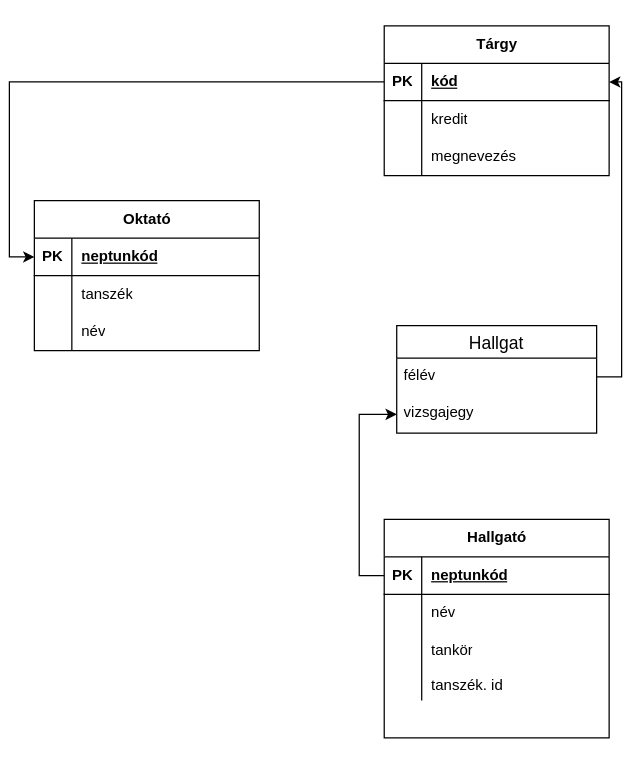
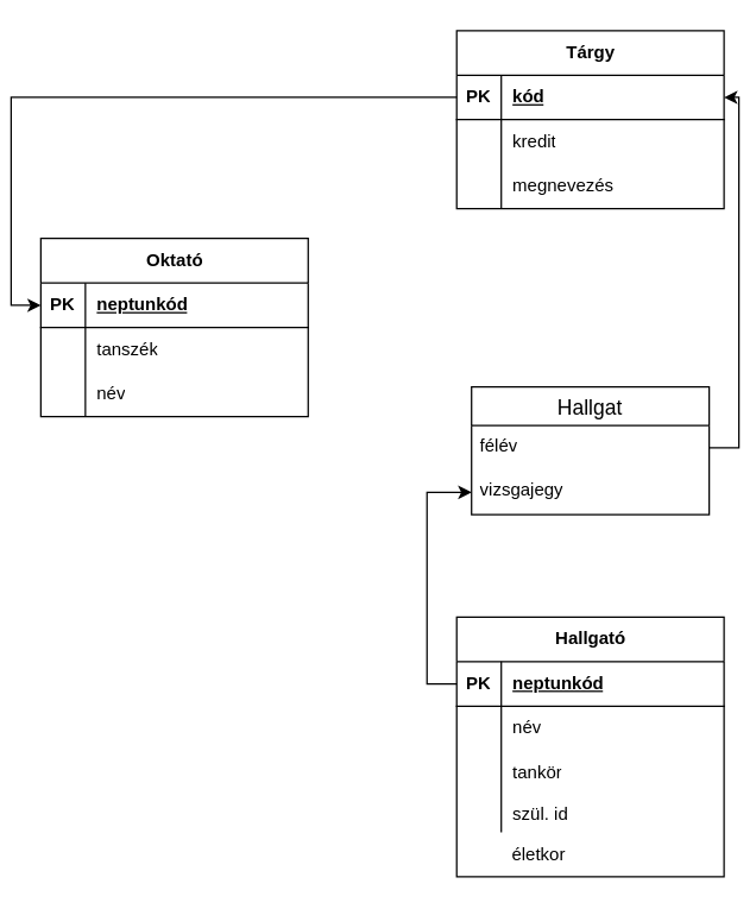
  <mxCell id="0" />
  <mxCell id="1" parent="0" />
  <mxCell id="2" value="Oktató" style="shape=table;startSize=30;container=1;collapsible=1;childLayout=tableLayout;fixedRows=1;rowLines=0;fontStyle=1;align=center;resizeLast=1;html=1;" vertex="1" parent="1"><mxGeometry x="20" y="160" width="180" height="120" as="geometry" /></mxCell>
  <mxCell id="3" value="" style="shape=tableRow;horizontal=0;startSize=0;swimlaneHead=0;swimlaneBody=0;fillColor=none;collapsible=0;dropTarget=0;points=[[0,0.5],[1,0.5]];portConstraint=eastwest;top=0;left=0;right=0;bottom=1;" vertex="1" parent="2"><mxGeometry y="30" width="180" height="30" as="geometry" /></mxCell>
  <mxCell id="4" value="PK" style="shape=partialRectangle;connectable=0;fillColor=none;top=0;left=0;bottom=0;right=0;fontStyle=1;overflow=hidden;whiteSpace=wrap;html=1;" vertex="1" parent="3"><mxGeometry width="30" height="30" as="geometry"><mxRectangle width="30" height="30" as="alternateBounds" /></mxGeometry></mxCell>
  <mxCell id="5" value="neptunkód" style="shape=partialRectangle;connectable=0;fillColor=none;top=0;left=0;bottom=0;right=0;align=left;spacingLeft=6;fontStyle=5;overflow=hidden;whiteSpace=wrap;html=1;" vertex="1" parent="3"><mxGeometry x="30" width="150" height="30" as="geometry"><mxRectangle width="150" height="30" as="alternateBounds" /></mxGeometry></mxCell>
  <mxCell id="6" value="" style="shape=tableRow;horizontal=0;startSize=0;swimlaneHead=0;swimlaneBody=0;fillColor=none;collapsible=0;dropTarget=0;points=[[0,0.5],[1,0.5]];portConstraint=eastwest;top=0;left=0;right=0;bottom=0;" vertex="1" parent="2"><mxGeometry y="60" width="180" height="30" as="geometry" /></mxCell>
  <mxCell id="7" value="" style="shape=partialRectangle;connectable=0;fillColor=none;top=0;left=0;bottom=0;right=0;editable=1;overflow=hidden;whiteSpace=wrap;html=1;" vertex="1" parent="6"><mxGeometry width="30" height="30" as="geometry"><mxRectangle width="30" height="30" as="alternateBounds" /></mxGeometry></mxCell>
  <mxCell id="8" value="tanszék" style="shape=partialRectangle;connectable=0;fillColor=none;top=0;left=0;bottom=0;right=0;align=left;spacingLeft=6;overflow=hidden;whiteSpace=wrap;html=1;" vertex="1" parent="6"><mxGeometry x="30" width="150" height="30" as="geometry"><mxRectangle width="150" height="30" as="alternateBounds" /></mxGeometry></mxCell>
  <mxCell id="9" value="" style="shape=tableRow;horizontal=0;startSize=0;swimlaneHead=0;swimlaneBody=0;fillColor=none;collapsible=0;dropTarget=0;points=[[0,0.5],[1,0.5]];portConstraint=eastwest;top=0;left=0;right=0;bottom=0;" vertex="1" parent="2"><mxGeometry y="90" width="180" height="30" as="geometry" /></mxCell>
  <mxCell id="10" value="" style="shape=partialRectangle;connectable=0;fillColor=none;top=0;left=0;bottom=0;right=0;editable=1;overflow=hidden;whiteSpace=wrap;html=1;" vertex="1" parent="9"><mxGeometry width="30" height="30" as="geometry"><mxRectangle width="30" height="30" as="alternateBounds" /></mxGeometry></mxCell>
  <mxCell id="11" value="név" style="shape=partialRectangle;connectable=0;fillColor=none;top=0;left=0;bottom=0;right=0;align=left;spacingLeft=6;overflow=hidden;whiteSpace=wrap;html=1;" vertex="1" parent="9"><mxGeometry x="30" width="150" height="30" as="geometry"><mxRectangle width="150" height="30" as="alternateBounds" /></mxGeometry></mxCell>
  <mxCell id="12" value="Tárgy" style="shape=table;startSize=30;container=1;collapsible=1;childLayout=tableLayout;fixedRows=1;rowLines=0;fontStyle=1;align=center;resizeLast=1;html=1;" vertex="1" parent="1"><mxGeometry x="300" y="20" width="180" height="120" as="geometry" /></mxCell>
  <mxCell id="13" value="" style="shape=tableRow;horizontal=0;startSize=0;swimlaneHead=0;swimlaneBody=0;fillColor=none;collapsible=0;dropTarget=0;points=[[0,0.5],[1,0.5]];portConstraint=eastwest;top=0;left=0;right=0;bottom=1;" vertex="1" parent="12"><mxGeometry y="30" width="180" height="30" as="geometry" /></mxCell>
  <mxCell id="14" value="PK" style="shape=partialRectangle;connectable=0;fillColor=none;top=0;left=0;bottom=0;right=0;fontStyle=1;overflow=hidden;whiteSpace=wrap;html=1;" vertex="1" parent="13"><mxGeometry width="30" height="30" as="geometry"><mxRectangle width="30" height="30" as="alternateBounds" /></mxGeometry></mxCell>
  <mxCell id="15" value="kód" style="shape=partialRectangle;connectable=0;fillColor=none;top=0;left=0;bottom=0;right=0;align=left;spacingLeft=6;fontStyle=5;overflow=hidden;whiteSpace=wrap;html=1;" vertex="1" parent="13"><mxGeometry x="30" width="150" height="30" as="geometry"><mxRectangle width="150" height="30" as="alternateBounds" /></mxGeometry></mxCell>
  <mxCell id="16" value="" style="shape=tableRow;horizontal=0;startSize=0;swimlaneHead=0;swimlaneBody=0;fillColor=none;collapsible=0;dropTarget=0;points=[[0,0.5],[1,0.5]];portConstraint=eastwest;top=0;left=0;right=0;bottom=0;" vertex="1" parent="12"><mxGeometry y="60" width="180" height="30" as="geometry" /></mxCell>
  <mxCell id="17" value="" style="shape=partialRectangle;connectable=0;fillColor=none;top=0;left=0;bottom=0;right=0;editable=1;overflow=hidden;whiteSpace=wrap;html=1;" vertex="1" parent="16"><mxGeometry width="30" height="30" as="geometry"><mxRectangle width="30" height="30" as="alternateBounds" /></mxGeometry></mxCell>
  <mxCell id="18" value="kredit" style="shape=partialRectangle;connectable=0;fillColor=none;top=0;left=0;bottom=0;right=0;align=left;spacingLeft=6;overflow=hidden;whiteSpace=wrap;html=1;" vertex="1" parent="16"><mxGeometry x="30" width="150" height="30" as="geometry"><mxRectangle width="150" height="30" as="alternateBounds" /></mxGeometry></mxCell>
  <mxCell id="19" value="" style="shape=tableRow;horizontal=0;startSize=0;swimlaneHead=0;swimlaneBody=0;fillColor=none;collapsible=0;dropTarget=0;points=[[0,0.5],[1,0.5]];portConstraint=eastwest;top=0;left=0;right=0;bottom=0;" vertex="1" parent="12"><mxGeometry y="90" width="180" height="30" as="geometry" /></mxCell>
  <mxCell id="20" value="" style="shape=partialRectangle;connectable=0;fillColor=none;top=0;left=0;bottom=0;right=0;editable=1;overflow=hidden;whiteSpace=wrap;html=1;" vertex="1" parent="19"><mxGeometry width="30" height="30" as="geometry"><mxRectangle width="30" height="30" as="alternateBounds" /></mxGeometry></mxCell>
  <mxCell id="21" value="megnevezés" style="shape=partialRectangle;connectable=0;fillColor=none;top=0;left=0;bottom=0;right=0;align=left;spacingLeft=6;overflow=hidden;whiteSpace=wrap;html=1;" vertex="1" parent="19"><mxGeometry x="30" width="150" height="30" as="geometry"><mxRectangle width="150" height="30" as="alternateBounds" /></mxGeometry></mxCell>
  <mxCell id="22" value="Hallgat" style="swimlane;fontStyle=0;childLayout=stackLayout;horizontal=1;startSize=26;horizontalStack=0;resizeParent=1;resizeParentMax=0;resizeLast=0;collapsible=1;marginBottom=0;align=center;fontSize=14;" vertex="1" parent="1"><mxGeometry x="310" y="260" width="160" height="86" as="geometry" /></mxCell>
  <mxCell id="23" value="félév" style="text;strokeColor=none;fillColor=none;spacingLeft=4;spacingRight=4;overflow=hidden;rotatable=0;points=[[0,0.5],[1,0.5]];portConstraint=eastwest;fontSize=12;whiteSpace=wrap;html=1;" vertex="1" parent="22"><mxGeometry y="26" width="160" height="30" as="geometry" /></mxCell>
  <mxCell id="24" value="vizsgajegy" style="text;strokeColor=none;fillColor=none;spacingLeft=4;spacingRight=4;overflow=hidden;rotatable=0;points=[[0,0.5],[1,0.5]];portConstraint=eastwest;fontSize=12;whiteSpace=wrap;html=1;" vertex="1" parent="22"><mxGeometry y="56" width="160" height="30" as="geometry" /></mxCell>
  <mxCell id="25" value="Hallgató" style="shape=table;startSize=30;container=1;collapsible=1;childLayout=tableLayout;fixedRows=1;rowLines=0;fontStyle=1;align=center;resizeLast=1;html=1;" vertex="1" parent="1"><mxGeometry x="300" y="415" width="180" height="175" as="geometry" /></mxCell>
  <mxCell id="26" value="" style="shape=tableRow;horizontal=0;startSize=0;swimlaneHead=0;swimlaneBody=0;fillColor=none;collapsible=0;dropTarget=0;points=[[0,0.5],[1,0.5]];portConstraint=eastwest;top=0;left=0;right=0;bottom=1;" vertex="1" parent="25"><mxGeometry y="30" width="180" height="30" as="geometry" /></mxCell>
  <mxCell id="27" value="PK" style="shape=partialRectangle;connectable=0;fillColor=none;top=0;left=0;bottom=0;right=0;fontStyle=1;overflow=hidden;whiteSpace=wrap;html=1;" vertex="1" parent="26"><mxGeometry width="30" height="30" as="geometry"><mxRectangle width="30" height="30" as="alternateBounds" /></mxGeometry></mxCell>
  <mxCell id="28" value="neptunkód" style="shape=partialRectangle;connectable=0;fillColor=none;top=0;left=0;bottom=0;right=0;align=left;spacingLeft=6;fontStyle=5;overflow=hidden;whiteSpace=wrap;html=1;" vertex="1" parent="26"><mxGeometry x="30" width="150" height="30" as="geometry"><mxRectangle width="150" height="30" as="alternateBounds" /></mxGeometry></mxCell>
  <mxCell id="29" value="" style="shape=tableRow;horizontal=0;startSize=0;swimlaneHead=0;swimlaneBody=0;fillColor=none;collapsible=0;dropTarget=0;points=[[0,0.5],[1,0.5]];portConstraint=eastwest;top=0;left=0;right=0;bottom=0;" vertex="1" parent="25"><mxGeometry y="60" width="180" height="30" as="geometry" /></mxCell>
  <mxCell id="30" value="" style="shape=partialRectangle;connectable=0;fillColor=none;top=0;left=0;bottom=0;right=0;editable=1;overflow=hidden;whiteSpace=wrap;html=1;" vertex="1" parent="29"><mxGeometry width="30" height="30" as="geometry"><mxRectangle width="30" height="30" as="alternateBounds" /></mxGeometry></mxCell>
  <mxCell id="31" value="név" style="shape=partialRectangle;connectable=0;fillColor=none;top=0;left=0;bottom=0;right=0;align=left;spacingLeft=6;overflow=hidden;whiteSpace=wrap;html=1;" vertex="1" parent="29"><mxGeometry x="30" width="150" height="30" as="geometry"><mxRectangle width="150" height="30" as="alternateBounds" /></mxGeometry></mxCell>
  <mxCell id="32" value="" style="shape=tableRow;horizontal=0;startSize=0;swimlaneHead=0;swimlaneBody=0;fillColor=none;collapsible=0;dropTarget=0;points=[[0,0.5],[1,0.5]];portConstraint=eastwest;top=0;left=0;right=0;bottom=0;" vertex="1" parent="25"><mxGeometry y="90" width="180" height="30" as="geometry" /></mxCell>
  <mxCell id="33" value="" style="shape=partialRectangle;connectable=0;fillColor=none;top=0;left=0;bottom=0;right=0;editable=1;overflow=hidden;whiteSpace=wrap;html=1;" vertex="1" parent="32"><mxGeometry width="30" height="30" as="geometry"><mxRectangle width="30" height="30" as="alternateBounds" /></mxGeometry></mxCell>
  <mxCell id="34" value="tankör" style="shape=partialRectangle;connectable=0;fillColor=none;top=0;left=0;bottom=0;right=0;align=left;spacingLeft=6;overflow=hidden;whiteSpace=wrap;html=1;" vertex="1" parent="32"><mxGeometry x="30" width="150" height="30" as="geometry"><mxRectangle width="150" height="30" as="alternateBounds" /></mxGeometry></mxCell>
  <mxCell id="35" value="" style="shape=tableRow;horizontal=0;startSize=0;swimlaneHead=0;swimlaneBody=0;fillColor=none;collapsible=0;dropTarget=0;points=[[0,0.5],[1,0.5]];portConstraint=eastwest;top=0;left=0;right=0;bottom=0;" vertex="1" parent="25"><mxGeometry y="120" width="180" height="25" as="geometry" /></mxCell>
  <mxCell id="36" value="" style="shape=partialRectangle;connectable=0;fillColor=none;top=0;left=0;bottom=0;right=0;editable=1;overflow=hidden;whiteSpace=wrap;html=1;" vertex="1" parent="35"><mxGeometry width="30" height="25" as="geometry"><mxRectangle width="30" height="25" as="alternateBounds" /></mxGeometry></mxCell>
- <mxCell id="37" value="tanszék. id" style="shape=partialRectangle;connectable=0;fillColor=none;top=0;left=0;bottom=0;right=0;align=left;spacingLeft=6;overflow=hidden;whiteSpace=wrap;html=1;" vertex="1" parent="35"><mxGeometry x="30" width="150" height="25" as="geometry"><mxRectangle width="150" height="25" as="alternateBounds" /></mxGeometry></mxCell>
+ <mxCell id="37" value="szül. id" style="shape=partialRectangle;connectable=0;fillColor=none;top=0;left=0;bottom=0;right=0;align=left;spacingLeft=6;overflow=hidden;whiteSpace=wrap;html=1;" vertex="1" parent="35"><mxGeometry x="30" width="150" height="25" as="geometry"><mxRectangle width="150" height="25" as="alternateBounds" /></mxGeometry></mxCell>
+ <mxCell id="38" value="életkor" style="text;html=1;align=center;verticalAlign=middle;resizable=0;points=[];autosize=1;strokeColor=none;fillColor=none;" vertex="1" parent="1"><mxGeometry x="325" y="560" width="60" height="30" as="geometry" /></mxCell>
  <mxCell id="39" style="edgeStyle=orthogonalEdgeStyle;rounded=0;orthogonalLoop=1;jettySize=auto;html=1;exitX=0;exitY=0.5;exitDx=0;exitDy=0;entryX=0;entryY=0.5;entryDx=0;entryDy=0;" edge="1" parent="1" source="13" target="3"><mxGeometry relative="1" as="geometry" /></mxCell>
  <mxCell id="40" style="edgeStyle=orthogonalEdgeStyle;rounded=0;orthogonalLoop=1;jettySize=auto;html=1;exitX=0;exitY=0.5;exitDx=0;exitDy=0;entryX=0;entryY=0.5;entryDx=0;entryDy=0;" edge="1" parent="1" source="26" target="24"><mxGeometry relative="1" as="geometry" /></mxCell>
  <mxCell id="41" style="edgeStyle=orthogonalEdgeStyle;rounded=0;orthogonalLoop=1;jettySize=auto;html=1;exitX=1;exitY=0.5;exitDx=0;exitDy=0;entryX=1;entryY=0.5;entryDx=0;entryDy=0;" edge="1" parent="1" source="23" target="13"><mxGeometry relative="1" as="geometry" /></mxCell>
